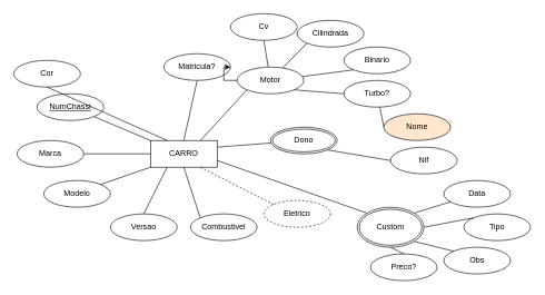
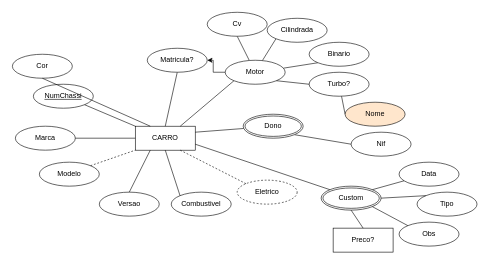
  <mxCell id="0" />
  <mxCell id="1" parent="0" />
  <mxCell id="2" value="CARRO" style="whiteSpace=wrap;html=1;align=center;" parent="1" vertex="1"><mxGeometry x="225" y="210" width="100" height="40" as="geometry" /></mxCell>
  <mxCell id="3" value="Marca" style="ellipse;whiteSpace=wrap;html=1;align=center;" parent="1" vertex="1"><mxGeometry x="25" y="210" width="100" height="40" as="geometry" /></mxCell>
  <mxCell id="4" value="Modelo" style="ellipse;whiteSpace=wrap;html=1;align=center;" parent="1" vertex="1"><mxGeometry x="65" y="270" width="100" height="40" as="geometry" /></mxCell>
  <mxCell id="5" value="Versao" style="ellipse;whiteSpace=wrap;html=1;align=center;" parent="1" vertex="1"><mxGeometry x="165" y="320" width="100" height="40" as="geometry" /></mxCell>
  <mxCell id="6" value="Eletrico" style="ellipse;whiteSpace=wrap;html=1;align=center;dashed=1;" parent="1" vertex="1"><mxGeometry x="395" y="300" width="100" height="40" as="geometry" /></mxCell>
  <mxCell id="7" value="NumChassi" style="ellipse;whiteSpace=wrap;html=1;align=center;fontStyle=4;" parent="1" vertex="1"><mxGeometry x="55" y="140" width="100" height="40" as="geometry" /></mxCell>
  <mxCell id="8" value="" style="endArrow=none;html=1;rounded=0;entryX=0.25;entryY=1;entryDx=0;entryDy=0;exitX=0.5;exitY=0;exitDx=0;exitDy=0;" parent="1" source="5" target="2" edge="1"><mxGeometry width="50" height="50" relative="1" as="geometry"><mxPoint x="255" y="280" as="sourcePoint" /><mxPoint x="205" y="210" as="targetPoint" /></mxGeometry></mxCell>
- <mxCell id="9" value="" style="endArrow=none;html=1;rounded=0;entryX=0;entryY=1;entryDx=0;entryDy=0;exitX=1;exitY=0;exitDx=0;exitDy=0;" parent="1" source="4" target="2" edge="1"><mxGeometry width="50" height="50" relative="1" as="geometry"><mxPoint x="135" y="320" as="sourcePoint" /><mxPoint x="185" y="260" as="targetPoint" /></mxGeometry></mxCell>
+ <mxCell id="9" value="" style="endArrow=none;html=1;rounded=0;entryX=0;entryY=1;entryDx=0;entryDy=0;exitX=1;exitY=0;exitDx=0;exitDy=0;dashed=1;" parent="1" source="4" target="2" edge="1"><mxGeometry width="50" height="50" relative="1" as="geometry"><mxPoint x="135" y="320" as="sourcePoint" /><mxPoint x="185" y="260" as="targetPoint" /></mxGeometry></mxCell>
  <mxCell id="10" value="" style="endArrow=none;html=1;rounded=0;entryX=0;entryY=0.5;entryDx=0;entryDy=0;exitX=1;exitY=0.5;exitDx=0;exitDy=0;" parent="1" source="3" target="2" edge="1"><mxGeometry width="50" height="50" relative="1" as="geometry"><mxPoint x="185" y="250" as="sourcePoint" /><mxPoint x="235" y="190" as="targetPoint" /></mxGeometry></mxCell>
  <mxCell id="11" value="" style="endArrow=none;dashed=1;html=1;rounded=0;entryX=0.75;entryY=1;entryDx=0;entryDy=0;exitX=0;exitY=0;exitDx=0;exitDy=0;" parent="1" source="6" target="2" edge="1"><mxGeometry width="50" height="50" relative="1" as="geometry"><mxPoint x="410" y="296" as="sourcePoint" /><mxPoint x="455" y="280" as="targetPoint" /></mxGeometry></mxCell>
  <mxCell id="12" value="" style="endArrow=none;html=1;rounded=0;entryX=0;entryY=0;entryDx=0;entryDy=0;exitX=1;exitY=1;exitDx=0;exitDy=0;" parent="1" source="7" target="2" edge="1"><mxGeometry width="50" height="50" relative="1" as="geometry"><mxPoint x="245" y="140" as="sourcePoint" /><mxPoint x="315" y="150" as="targetPoint" /></mxGeometry></mxCell>
  <mxCell id="13" value="" style="endArrow=none;html=1;rounded=0;entryX=0.5;entryY=0;entryDx=0;entryDy=0;exitX=0.5;exitY=1;exitDx=0;exitDy=0;" parent="1" source="26" target="2" edge="1"><mxGeometry width="50" height="50" relative="1" as="geometry"><mxPoint x="315" y="120" as="sourcePoint" /><mxPoint x="375" y="140" as="targetPoint" /></mxGeometry></mxCell>
  <mxCell id="14" value="" style="endArrow=none;html=1;rounded=0;entryX=0;entryY=1;entryDx=0;entryDy=0;exitX=0.75;exitY=0;exitDx=0;exitDy=0;" parent="1" source="2" target="28" edge="1"><mxGeometry width="50" height="50" relative="1" as="geometry"><mxPoint x="375" y="150" as="sourcePoint" /><mxPoint x="419.645" y="134.142" as="targetPoint" /></mxGeometry></mxCell>
  <mxCell id="15" value="" style="endArrow=none;html=1;rounded=0;exitX=1;exitY=0.25;exitDx=0;exitDy=0;" parent="1" source="2" target="32" edge="1"><mxGeometry width="50" height="50" relative="1" as="geometry"><mxPoint x="375" y="200" as="sourcePoint" /><mxPoint x="425" y="210" as="targetPoint" /></mxGeometry></mxCell>
  <mxCell id="16" value="" style="endArrow=none;html=1;rounded=0;entryX=0.5;entryY=1;entryDx=0;entryDy=0;" parent="1" source="28" target="29" edge="1"><mxGeometry width="50" height="50" relative="1" as="geometry"><mxPoint x="419.645" y="105.858" as="sourcePoint" /><mxPoint x="395" y="80" as="targetPoint" /></mxGeometry></mxCell>
  <mxCell id="17" value="" style="endArrow=none;html=1;rounded=0;entryX=0;entryY=1;entryDx=0;entryDy=0;" parent="1" source="28" target="30" edge="1"><mxGeometry width="50" height="50" relative="1" as="geometry"><mxPoint x="455" y="100" as="sourcePoint" /><mxPoint x="489" y="60" as="targetPoint" /></mxGeometry></mxCell>
  <mxCell id="18" value="" style="endArrow=none;html=1;rounded=0;entryX=0;entryY=1;entryDx=0;entryDy=0;" parent="1" source="28" target="31" edge="1"><mxGeometry width="50" height="50" relative="1" as="geometry"><mxPoint x="490" y="106" as="sourcePoint" /><mxPoint x="546.716" y="85.607" as="targetPoint" /></mxGeometry></mxCell>
  <mxCell id="19" value="" style="endArrow=none;html=1;rounded=0;entryX=1;entryY=0.75;entryDx=0;entryDy=0;exitX=0;exitY=0;exitDx=0;exitDy=0;" parent="1" source="37" target="2" edge="1"><mxGeometry width="50" height="50" relative="1" as="geometry"><mxPoint x="545" y="290" as="sourcePoint" /><mxPoint x="514.355" y="249.142" as="targetPoint" /></mxGeometry></mxCell>
  <mxCell id="20" value="" style="endArrow=none;html=1;rounded=0;exitX=0;exitY=0.5;exitDx=0;exitDy=0;" parent="1" source="34" target="33" edge="1"><mxGeometry width="50" height="50" relative="1" as="geometry"><mxPoint x="566.716" y="195.607" as="sourcePoint" /><mxPoint x="514.355" y="220.858" as="targetPoint" /></mxGeometry></mxCell>
  <mxCell id="21" value="" style="endArrow=none;html=1;rounded=0;entryX=1;entryY=1;entryDx=0;entryDy=0;exitX=0;exitY=0.5;exitDx=0;exitDy=0;" parent="1" source="35" target="32" edge="1"><mxGeometry width="50" height="50" relative="1" as="geometry"><mxPoint x="585" y="220" as="sourcePoint" /><mxPoint x="529" y="235" as="targetPoint" /></mxGeometry></mxCell>
  <mxCell id="22" value="Combustivel" style="ellipse;whiteSpace=wrap;html=1;align=center;" vertex="1" parent="1"><mxGeometry x="285" y="320" width="100" height="40" as="geometry" /></mxCell>
  <mxCell id="23" value="" style="endArrow=none;html=1;rounded=0;entryX=0.5;entryY=1;entryDx=0;entryDy=0;exitX=0;exitY=0;exitDx=0;exitDy=0;" edge="1" parent="1" source="22" target="2"><mxGeometry width="50" height="50" relative="1" as="geometry"><mxPoint x="375" y="420" as="sourcePoint" /><mxPoint x="425" y="350" as="targetPoint" /></mxGeometry></mxCell>
  <mxCell id="24" value="Cor" style="ellipse;whiteSpace=wrap;html=1;align=center;" vertex="1" parent="1"><mxGeometry x="20" y="90" width="100" height="40" as="geometry" /></mxCell>
  <mxCell id="25" value="" style="endArrow=none;html=1;rounded=0;entryX=0.25;entryY=0;entryDx=0;entryDy=0;exitX=0.5;exitY=1;exitDx=0;exitDy=0;" edge="1" parent="1" source="24" target="2"><mxGeometry width="50" height="50" relative="1" as="geometry"><mxPoint x="235" y="130" as="sourcePoint" /><mxPoint x="335" y="130" as="targetPoint" /></mxGeometry></mxCell>
  <mxCell id="26" value="Matricula?" style="ellipse;whiteSpace=wrap;html=1;align=center;" vertex="1" parent="1"><mxGeometry x="245" y="80" width="100" height="40" as="geometry" /></mxCell>
  <mxCell id="27" value="" style="edgeStyle=orthogonalEdgeStyle;rounded=0;orthogonalLoop=1;jettySize=auto;html=1;" edge="1" parent="1" source="28" target="26"><mxGeometry relative="1" as="geometry" /></mxCell>
- <mxCell id="28" value="Motor" style="ellipse;whiteSpace=wrap;html=1;align=center;" vertex="1" parent="1"><mxGeometry x="355" y="100" width="100" height="40" as="geometry" /></mxCell>
+ <mxCell id="28" value="Motor" style="ellipse;whiteSpace=wrap;html=1;align=center;" vertex="1" parent="1"><mxGeometry x="375" y="100" width="100" height="40" as="geometry" /></mxCell>
  <mxCell id="29" value="Cv" style="ellipse;whiteSpace=wrap;html=1;align=center;" vertex="1" parent="1"><mxGeometry x="345" y="20" width="100" height="40" as="geometry" /></mxCell>
  <mxCell id="30" value="Cilindrada" style="ellipse;whiteSpace=wrap;html=1;align=center;" vertex="1" parent="1"><mxGeometry x="445" y="30" width="100" height="40" as="geometry" /></mxCell>
  <mxCell id="31" value="Binario" style="ellipse;whiteSpace=wrap;html=1;align=center;" vertex="1" parent="1"><mxGeometry x="515" y="70" width="100" height="40" as="geometry" /></mxCell>
  <mxCell id="32" value="Dono" style="ellipse;shape=doubleEllipse;margin=3;whiteSpace=wrap;html=1;align=center;" vertex="1" parent="1"><mxGeometry x="405" y="190" width="100" height="40" as="geometry" /></mxCell>
  <mxCell id="33" value="Turbo?" style="ellipse;whiteSpace=wrap;html=1;align=center;" vertex="1" parent="1"><mxGeometry x="515" y="120" width="100" height="40" as="geometry" /></mxCell>
  <mxCell id="34" value="Nome" style="ellipse;whiteSpace=wrap;html=1;align=center;fillColor=#ffe6cc;" vertex="1" parent="1"><mxGeometry x="575" y="170" width="100" height="40" as="geometry" /></mxCell>
  <mxCell id="35" value="Nif" style="ellipse;whiteSpace=wrap;html=1;align=center;" vertex="1" parent="1"><mxGeometry x="585" y="220" width="100" height="40" as="geometry" /></mxCell>
  <mxCell id="36" value="" style="endArrow=none;html=1;rounded=0;entryX=0;entryY=0.5;entryDx=0;entryDy=0;exitX=1;exitY=1;exitDx=0;exitDy=0;" edge="1" parent="1" source="28" target="33"><mxGeometry width="50" height="50" relative="1" as="geometry"><mxPoint x="465" y="142" as="sourcePoint" /><mxPoint x="535" y="140" as="targetPoint" /></mxGeometry></mxCell>
- <mxCell id="37" value="Custom" style="ellipse;shape=doubleEllipse;margin=3;whiteSpace=wrap;html=1;align=center;" vertex="1" parent="1"><mxGeometry x="535" y="310" width="100" height="60" as="geometry" /></mxCell>
+ <mxCell id="37" value="Custom" style="ellipse;shape=doubleEllipse;margin=3;whiteSpace=wrap;html=1;align=center;" vertex="1" parent="1"><mxGeometry x="535" y="310" width="100" height="40" as="geometry" /></mxCell>
  <mxCell id="38" value="Data" style="ellipse;whiteSpace=wrap;html=1;align=center;" vertex="1" parent="1"><mxGeometry x="665" y="270" width="100" height="40" as="geometry" /></mxCell>
  <mxCell id="39" value="Tipo" style="ellipse;whiteSpace=wrap;html=1;align=center;" vertex="1" parent="1"><mxGeometry x="695" y="320" width="100" height="40" as="geometry" /></mxCell>
  <mxCell id="40" value="Obs" style="ellipse;whiteSpace=wrap;html=1;align=center;" vertex="1" parent="1"><mxGeometry x="665" y="370" width="100" height="40" as="geometry" /></mxCell>
- <mxCell id="41" value="Preco?" style="ellipse;whiteSpace=wrap;html=1;align=center;" vertex="1" parent="1"><mxGeometry x="555" y="380" width="100" height="40" as="geometry" /></mxCell>
+ <mxCell id="41" value="Preco?" style="whiteSpace=wrap;html=1;align=center;rounded=0;" vertex="1" parent="1"><mxGeometry x="555" y="380" width="100" height="40" as="geometry" /></mxCell>
  <mxCell id="42" value="" style="endArrow=none;html=1;rounded=0;entryX=0.5;entryY=1;entryDx=0;entryDy=0;exitX=0.5;exitY=0;exitDx=0;exitDy=0;" edge="1" parent="1" source="41" target="37"><mxGeometry width="50" height="50" relative="1" as="geometry"><mxPoint x="875" y="440" as="sourcePoint" /><mxPoint x="645" y="370" as="targetPoint" /></mxGeometry></mxCell>
  <mxCell id="43" value="" style="endArrow=none;html=1;rounded=0;entryX=1;entryY=0.5;entryDx=0;entryDy=0;exitX=0;exitY=0;exitDx=0;exitDy=0;" edge="1" parent="1" source="39" target="37"><mxGeometry width="50" height="50" relative="1" as="geometry"><mxPoint x="945" y="420" as="sourcePoint" /><mxPoint x="715" y="350" as="targetPoint" /></mxGeometry></mxCell>
  <mxCell id="44" value="" style="endArrow=none;html=1;rounded=0;entryX=1;entryY=1;entryDx=0;entryDy=0;exitX=0;exitY=0;exitDx=0;exitDy=0;" edge="1" parent="1" source="40" target="37"><mxGeometry width="50" height="50" relative="1" as="geometry"><mxPoint x="685" y="450" as="sourcePoint" /><mxPoint x="455" y="380" as="targetPoint" /></mxGeometry></mxCell>
  <mxCell id="45" value="" style="endArrow=none;html=1;rounded=0;entryX=1;entryY=0;entryDx=0;entryDy=0;" edge="1" parent="1" source="38" target="37"><mxGeometry width="50" height="50" relative="1" as="geometry"><mxPoint x="905" y="340" as="sourcePoint" /><mxPoint x="675" y="270" as="targetPoint" /></mxGeometry></mxCell>
